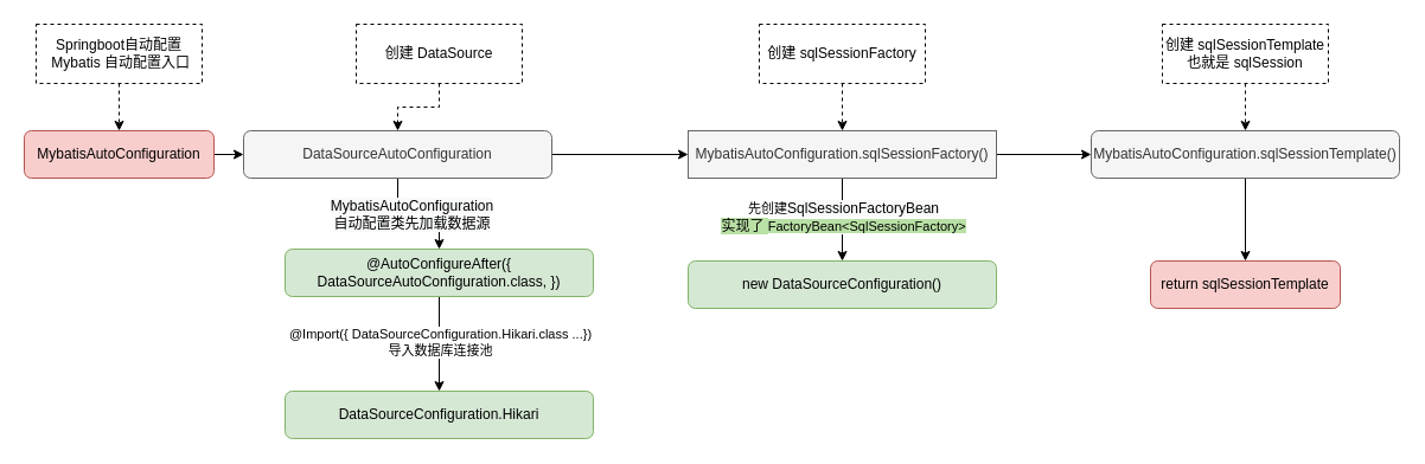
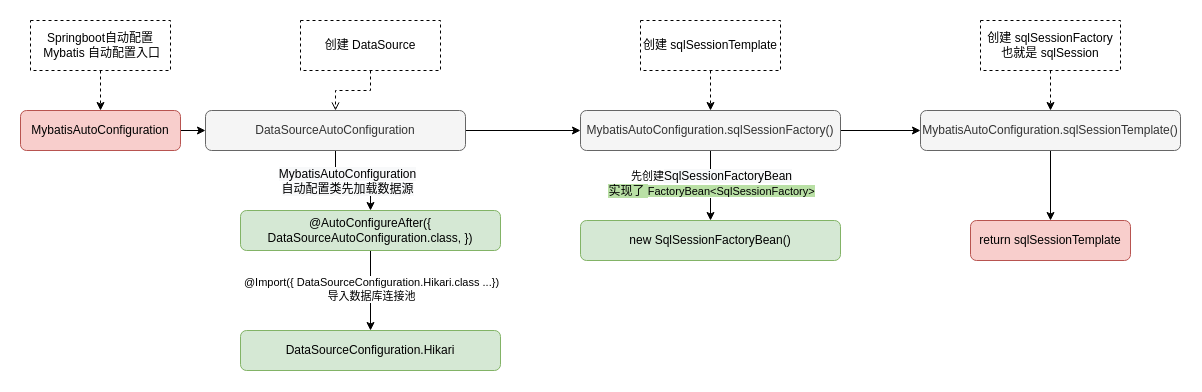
  <mxCell id="0" />
  <mxCell id="1" parent="0" />
  <mxCell id="2" value="" style="edgeStyle=orthogonalEdgeStyle;rounded=0;orthogonalLoop=1;jettySize=auto;html=1;startArrow=none;startFill=0;endArrow=classic;endFill=1;entryX=0;entryY=0.5;entryDx=0;entryDy=0;" parent="1" source="3" target="17" edge="1"><mxGeometry relative="1" as="geometry"><mxPoint x="230" y="130" as="targetPoint" /></mxGeometry></mxCell>
  <mxCell id="3" value="MybatisAutoConfiguration" style="rounded=1;whiteSpace=wrap;html=1;strokeColor=#b85450;fillColor=#f8cecc;" parent="1" vertex="1"><mxGeometry x="20" y="110" width="160" height="40" as="geometry" /></mxCell>
  <mxCell id="4" value="" style="edgeStyle=orthogonalEdgeStyle;rounded=0;orthogonalLoop=1;jettySize=auto;html=1;startArrow=none;startFill=0;endArrow=classic;endFill=1;dashed=1;" parent="1" source="5" target="3" edge="1"><mxGeometry relative="1" as="geometry" /></mxCell>
  <mxCell id="5" value="Springboot自动配置 &amp;nbsp;Mybatis 自动配置入口" style="text;html=1;fillColor=none;align=center;verticalAlign=middle;whiteSpace=wrap;rounded=0;dashed=1;strokeColor=#000000;" parent="1" vertex="1"><mxGeometry x="30" y="20" width="140" height="50" as="geometry" /></mxCell>
  <mxCell id="6" value="" style="edgeStyle=orthogonalEdgeStyle;rounded=0;orthogonalLoop=1;jettySize=auto;html=1;startArrow=none;startFill=0;endArrow=classic;endFill=1;fillColor=#d5e8d4;" parent="1" source="10" target="13" edge="1"><mxGeometry relative="1" as="geometry" /></mxCell>
  <mxCell id="7" value="先创建&lt;span style=&quot;font-size: 12px&quot;&gt;&lt;span style=&quot;background-color: rgb(248 , 249 , 250)&quot;&gt;SqlSessionFactoryBean&lt;/span&gt;&lt;br&gt;&lt;span style=&quot;background-color: rgb(185 , 224 , 165)&quot;&gt;实现了&amp;nbsp;&lt;/span&gt;&lt;/span&gt;&lt;span style=&quot;background-color: rgb(185 , 224 , 165)&quot;&gt;FactoryBean&amp;lt;SqlSessionFactory&amp;gt;&lt;/span&gt;&lt;span style=&quot;font-size: 12px ; background-color: rgb(248 , 249 , 250)&quot;&gt;&lt;br&gt;&lt;/span&gt;" style="edgeLabel;html=1;align=center;verticalAlign=middle;resizable=0;points=[];" parent="6" vertex="1" connectable="0"><mxGeometry x="-0.086" relative="1" as="geometry"><mxPoint as="offset" /></mxGeometry></mxCell>
  <mxCell id="8" value="" style="edgeStyle=orthogonalEdgeStyle;rounded=0;orthogonalLoop=1;jettySize=auto;html=1;startArrow=none;startFill=0;endArrow=classic;endFill=1;strokeColor=#000000;exitX=0.5;exitY=1;exitDx=0;exitDy=0;" parent="1" source="25" target="24" edge="1"><mxGeometry relative="1" as="geometry"><mxPoint x="1370" y="140" as="sourcePoint" /></mxGeometry></mxCell>
  <mxCell id="9" value="" style="edgeStyle=orthogonalEdgeStyle;rounded=0;orthogonalLoop=1;jettySize=auto;html=1;startArrow=none;startFill=0;endArrow=classic;endFill=1;strokeColor=#000000;" parent="1" source="10" target="25" edge="1"><mxGeometry relative="1" as="geometry" /></mxCell>
- <mxCell id="10" value="MybatisAutoConfiguration.sqlSessionFactory()" style="whiteSpace=wrap;html=1;strokeColor=#666666;fillColor=#f5f5f5;fontColor=#333333;rounded=0;" parent="1" vertex="1"><mxGeometry x="580" y="110" width="260" height="40" as="geometry" /></mxCell>
+ <mxCell id="10" value="MybatisAutoConfiguration.sqlSessionFactory()" style="rounded=1;whiteSpace=wrap;html=1;strokeColor=#666666;fillColor=#f5f5f5;fontColor=#333333;" parent="1" vertex="1"><mxGeometry x="580" y="110" width="260" height="40" as="geometry" /></mxCell>
  <mxCell id="11" value="" style="edgeStyle=orthogonalEdgeStyle;rounded=0;orthogonalLoop=1;jettySize=auto;html=1;startArrow=none;startFill=0;endArrow=classic;endFill=1;dashed=1;" parent="1" source="12" target="10" edge="1"><mxGeometry relative="1" as="geometry" /></mxCell>
- <mxCell id="12" value="创建 sqlSessionFactory" style="text;html=1;fillColor=none;align=center;verticalAlign=middle;whiteSpace=wrap;rounded=0;dashed=1;strokeColor=#000000;" parent="1" vertex="1"><mxGeometry x="640" y="20" width="140" height="50" as="geometry" /></mxCell>
- <mxCell id="13" value="new DataSourceConfiguration()" style="rounded=1;whiteSpace=wrap;html=1;strokeColor=#82b366;fillColor=#d5e8d4;" parent="1" vertex="1"><mxGeometry x="580" y="220" width="260" height="40" as="geometry" /></mxCell>
+ <mxCell id="12" value="创建 sqlSessionTemplate" style="text;html=1;fillColor=none;align=center;verticalAlign=middle;whiteSpace=wrap;rounded=0;dashed=1;strokeColor=#000000;" parent="1" vertex="1"><mxGeometry x="640" y="20" width="140" height="50" as="geometry" /></mxCell>
+ <mxCell id="13" value="new SqlSessionFactoryBean()" style="rounded=1;whiteSpace=wrap;html=1;strokeColor=#82b366;fillColor=#d5e8d4;" parent="1" vertex="1"><mxGeometry x="580" y="220" width="260" height="40" as="geometry" /></mxCell>
  <mxCell id="14" value="" style="edgeStyle=orthogonalEdgeStyle;rounded=0;orthogonalLoop=1;jettySize=auto;html=1;startArrow=none;startFill=0;endArrow=classic;endFill=1;strokeColor=#000000;" parent="1" source="17" target="10" edge="1"><mxGeometry relative="1" as="geometry" /></mxCell>
  <mxCell id="15" value="" style="edgeStyle=orthogonalEdgeStyle;rounded=0;orthogonalLoop=1;jettySize=auto;html=1;startArrow=none;startFill=0;endArrow=classic;endFill=1;strokeColor=#000000;" parent="1" source="17" target="22" edge="1"><mxGeometry relative="1" as="geometry" /></mxCell>
  <mxCell id="16" value="&lt;span style=&quot;font-size: 12px ; background-color: rgb(248 , 249 , 250)&quot;&gt;MybatisAutoConfiguration &lt;br&gt;自动配置类先加载数据源&lt;/span&gt;" style="edgeLabel;html=1;align=center;verticalAlign=middle;resizable=0;points=[];" parent="15" vertex="1" connectable="0"><mxGeometry x="-0.133" relative="1" as="geometry"><mxPoint as="offset" /></mxGeometry></mxCell>
  <mxCell id="17" value="DataSourceAutoConfiguration" style="rounded=1;whiteSpace=wrap;html=1;strokeColor=#666666;fillColor=#f5f5f5;fontColor=#333333;" parent="1" vertex="1"><mxGeometry x="205" y="110" width="260" height="40" as="geometry" /></mxCell>
- <mxCell id="18" value="" style="edgeStyle=orthogonalEdgeStyle;rounded=0;orthogonalLoop=1;jettySize=auto;html=1;startArrow=none;startFill=0;endArrow=classic;endFill=1;strokeColor=#000000;dashed=1;" parent="1" source="19" target="17" edge="1"><mxGeometry relative="1" as="geometry" /></mxCell>
+ <mxCell id="18" value="" style="edgeStyle=orthogonalEdgeStyle;rounded=0;orthogonalLoop=1;jettySize=auto;html=1;startArrow=none;startFill=0;endArrow=open;endFill=1;strokeColor=#000000;dashed=1;" parent="1" source="19" target="17" edge="1"><mxGeometry relative="1" as="geometry" /></mxCell>
  <mxCell id="19" value="创建 DataSource" style="text;html=1;fillColor=none;align=center;verticalAlign=middle;whiteSpace=wrap;rounded=0;dashed=1;strokeColor=#000000;" parent="1" vertex="1"><mxGeometry x="300" y="20" width="140" height="50" as="geometry" /></mxCell>
  <mxCell id="20" value="" style="edgeStyle=orthogonalEdgeStyle;rounded=0;orthogonalLoop=1;jettySize=auto;html=1;startArrow=none;startFill=0;endArrow=classic;endFill=1;strokeColor=#000000;" parent="1" source="22" target="23" edge="1"><mxGeometry relative="1" as="geometry" /></mxCell>
  <mxCell id="21" value="@Import({ DataSourceConfiguration.Hikari.class ...})&lt;br&gt;导入数据库连接池" style="edgeLabel;html=1;align=center;verticalAlign=middle;resizable=0;points=[];" parent="20" vertex="1" connectable="0"><mxGeometry x="-0.05" relative="1" as="geometry"><mxPoint as="offset" /></mxGeometry></mxCell>
  <mxCell id="22" value="&lt;div&gt;&lt;br&gt;&lt;/div&gt;&lt;div&gt;@AutoConfigureAfter({ DataSourceAutoConfiguration.class, })&lt;/div&gt;&lt;div&gt;&lt;br&gt;&lt;/div&gt;" style="rounded=1;whiteSpace=wrap;html=1;strokeColor=#82b366;fillColor=#d5e8d4;" parent="1" vertex="1"><mxGeometry x="240" y="210" width="260" height="40" as="geometry" /></mxCell>
  <mxCell id="23" value="&lt;div&gt;DataSourceConfiguration.Hikari&lt;br&gt;&lt;/div&gt;" style="rounded=1;whiteSpace=wrap;html=1;strokeColor=#82b366;fillColor=#d5e8d4;" parent="1" vertex="1"><mxGeometry x="240" y="330" width="260" height="40" as="geometry" /></mxCell>
  <mxCell id="24" value="return sqlSessionTemplate" style="rounded=1;whiteSpace=wrap;html=1;strokeColor=#b85450;fillColor=#f8cecc;" parent="1" vertex="1"><mxGeometry x="970" y="220" width="160" height="40" as="geometry" /></mxCell>
  <mxCell id="25" value="MybatisAutoConfiguration.sqlSessionTemplate()" style="rounded=1;whiteSpace=wrap;html=1;strokeColor=#666666;fillColor=#f5f5f5;fontColor=#333333;" parent="1" vertex="1"><mxGeometry x="920" y="110" width="260" height="40" as="geometry" /></mxCell>
  <mxCell id="26" value="" style="edgeStyle=orthogonalEdgeStyle;rounded=0;orthogonalLoop=1;jettySize=auto;html=1;startArrow=none;startFill=0;endArrow=classic;endFill=1;strokeColor=#000000;dashed=1;" parent="1" source="27" target="25" edge="1"><mxGeometry relative="1" as="geometry" /></mxCell>
- <mxCell id="27" value="创建 sqlSessionTemplate&lt;br&gt;也就是 sqlSession" style="text;html=1;fillColor=none;align=center;verticalAlign=middle;whiteSpace=wrap;rounded=0;dashed=1;strokeColor=#000000;" parent="1" vertex="1"><mxGeometry x="980" y="20" width="140" height="50" as="geometry" /></mxCell>
+ <mxCell id="27" value="创建 sqlSessionFactory&lt;br&gt;也就是 sqlSession" style="text;html=1;fillColor=none;align=center;verticalAlign=middle;whiteSpace=wrap;rounded=0;dashed=1;strokeColor=#000000;" parent="1" vertex="1"><mxGeometry x="980" y="20" width="140" height="50" as="geometry" /></mxCell>
